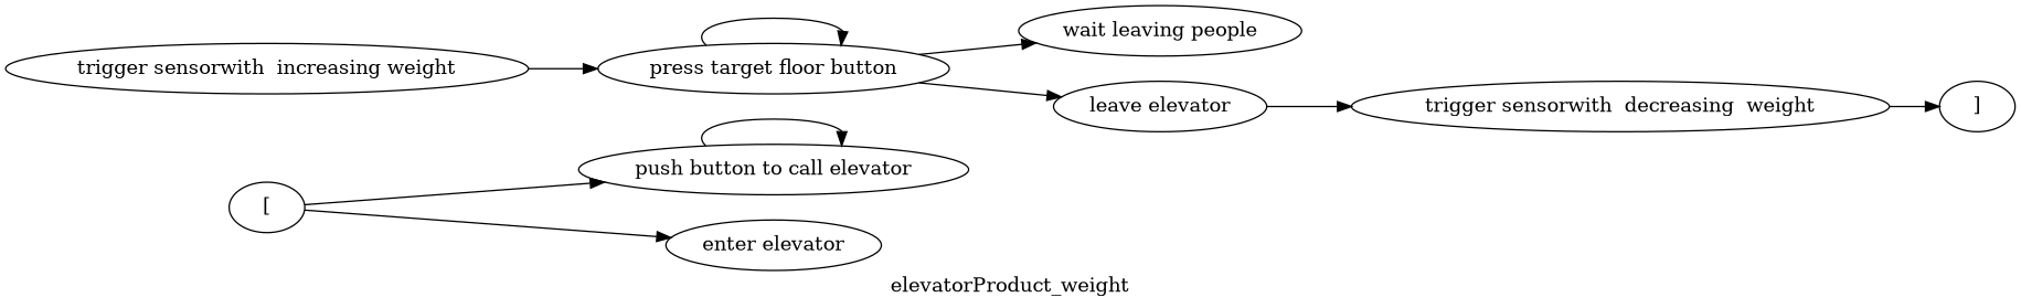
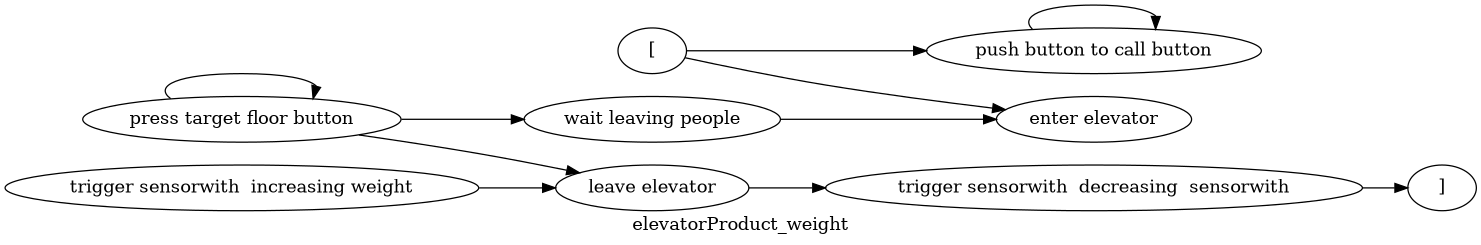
  digraph {
    label=elevatorProduct_weight
    rankdir=LR
    n1 [label="["]
-   n2 [label="push button to call elevator"]
+   n2 [label="push button to call button"]
    n3 [label="enter elevator"]
    n4 [label="wait leaving people"]
    n5 [label="press target floor button"]
    n6 [label="leave elevator"]
-   n7 [label="trigger sensorwith  decreasing  weight"]
+   n7 [label="trigger sensorwith  decreasing  sensorwith"]
    n8 [label="]"]
    n9 [label="trigger sensorwith  increasing weight"]
    n1 -> n2
    n1 -> n3
    n2 -> n2
+   n4 -> n3
    n5 -> n4
    n5 -> n5
    n5 -> n6
    n6 -> n7
    n7 -> n8
-   n9 -> n5
+   n9 -> n6
  }
